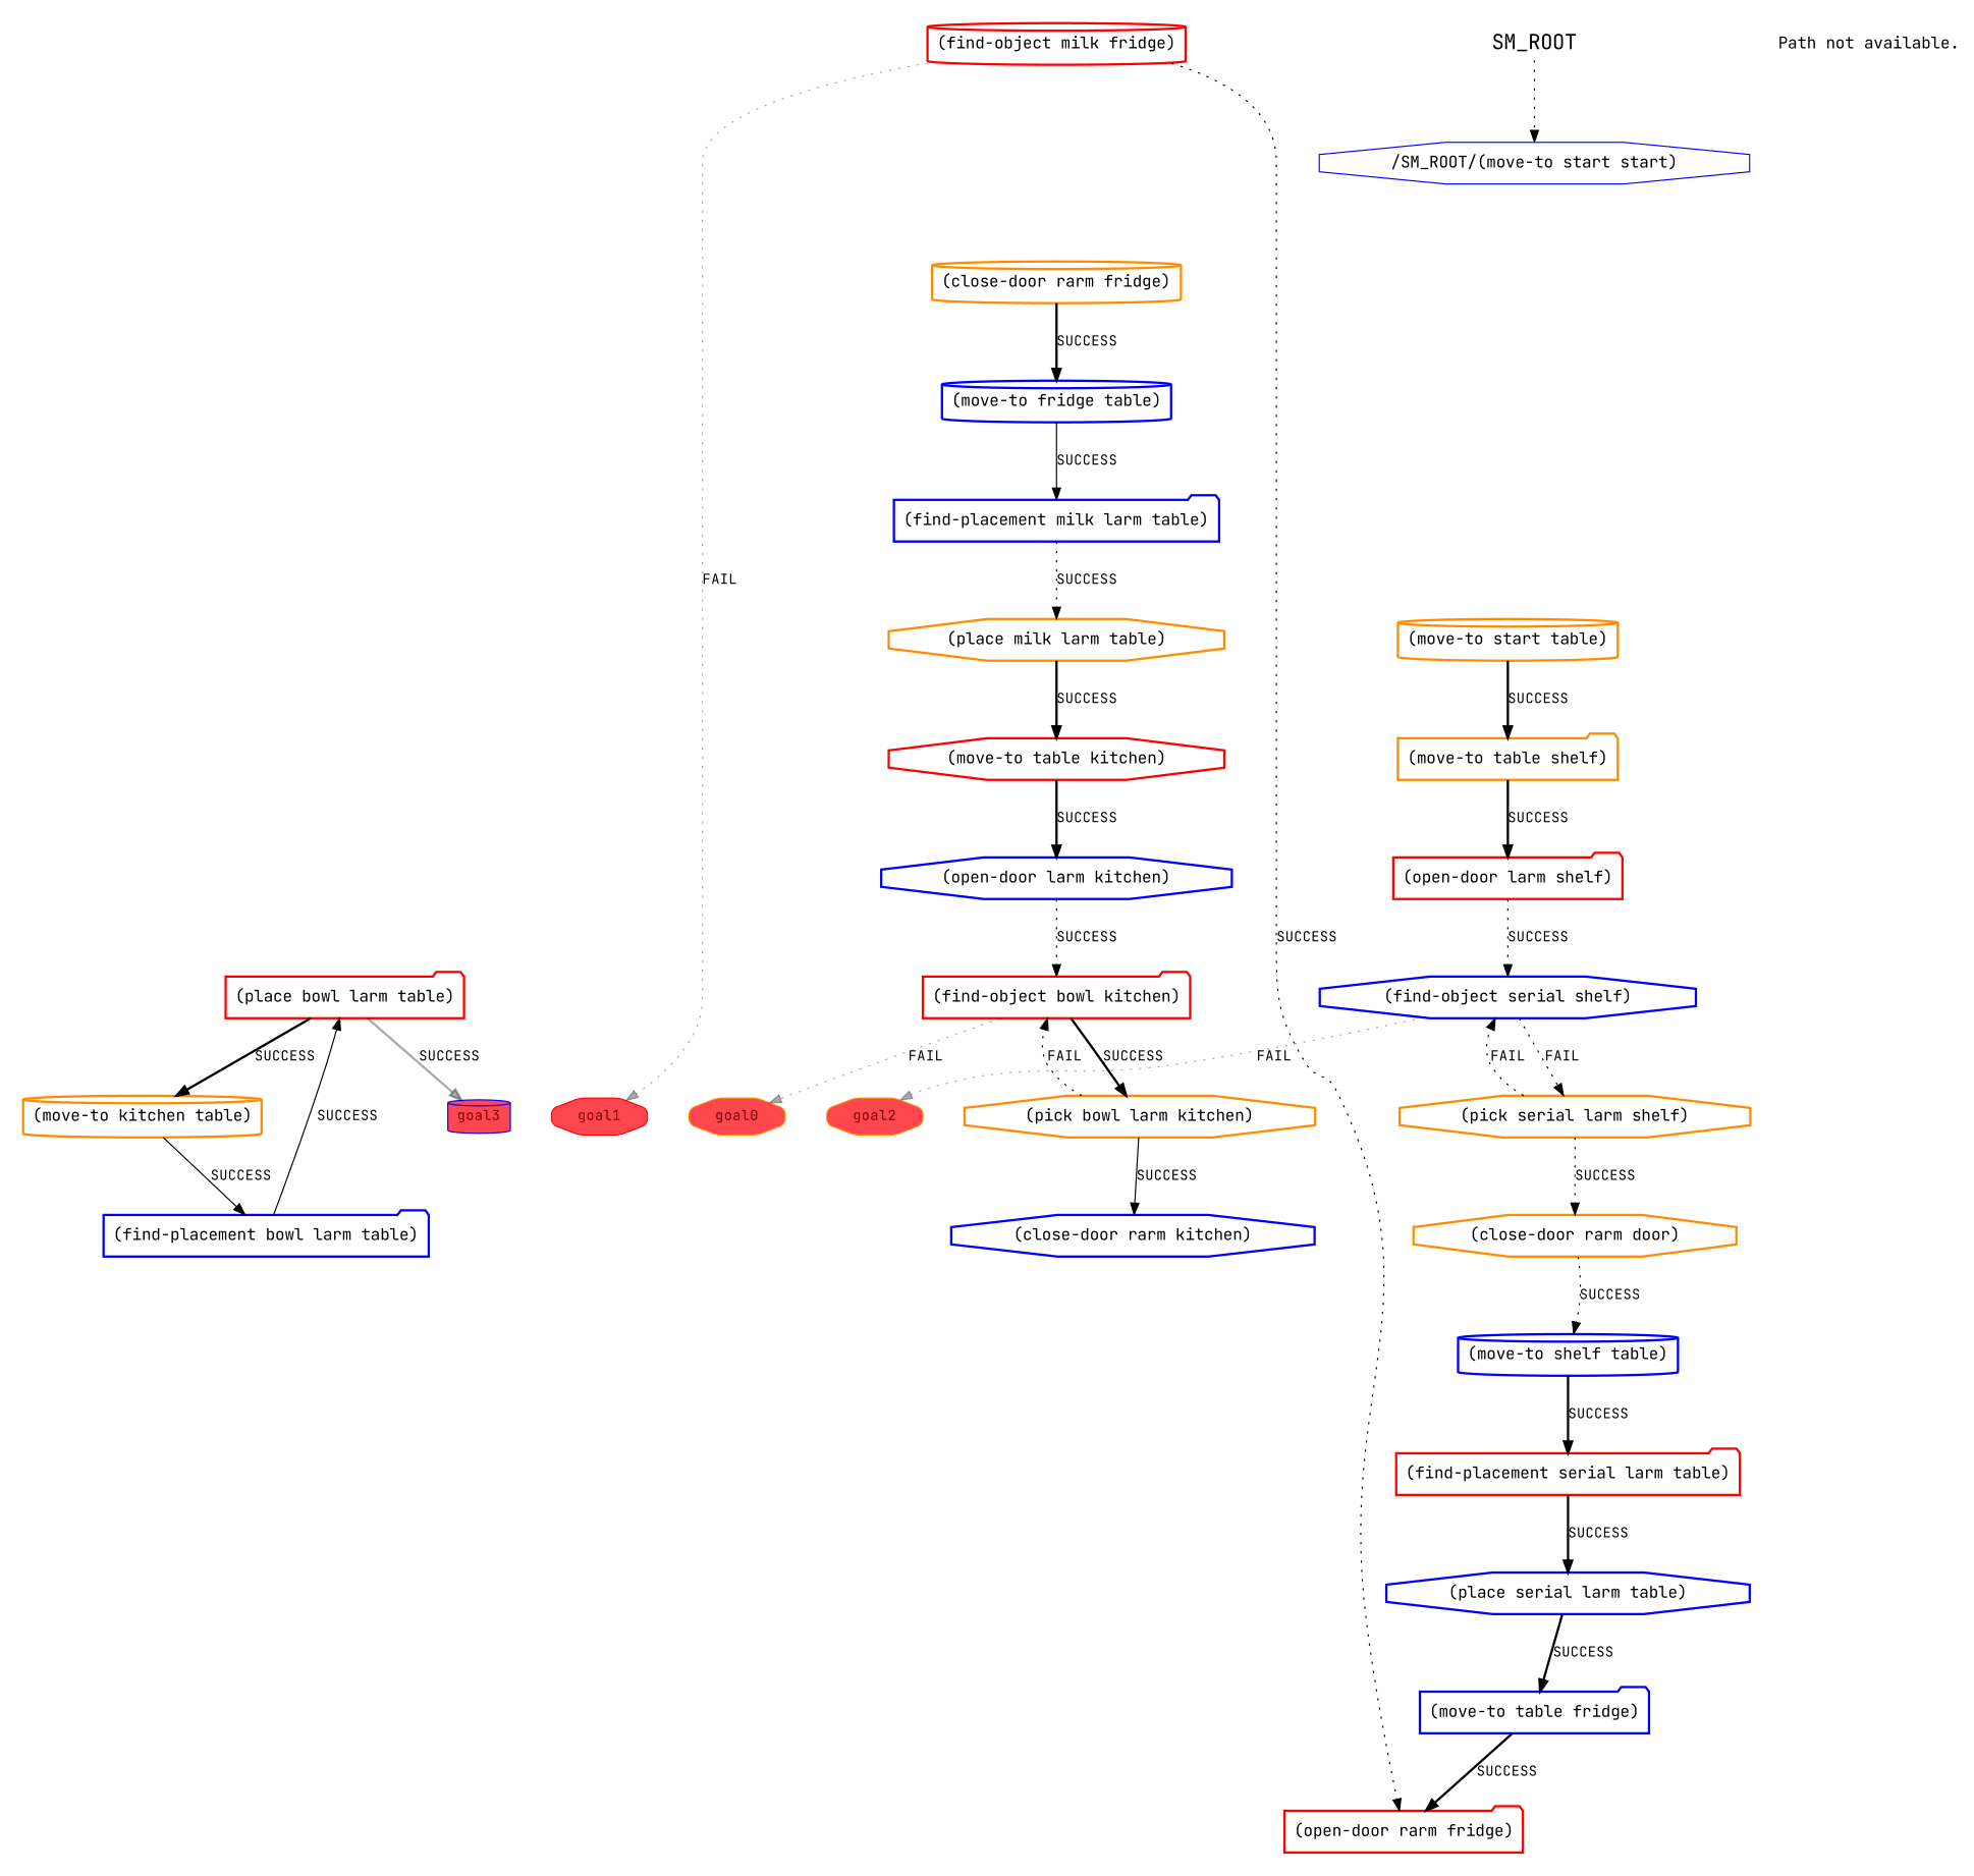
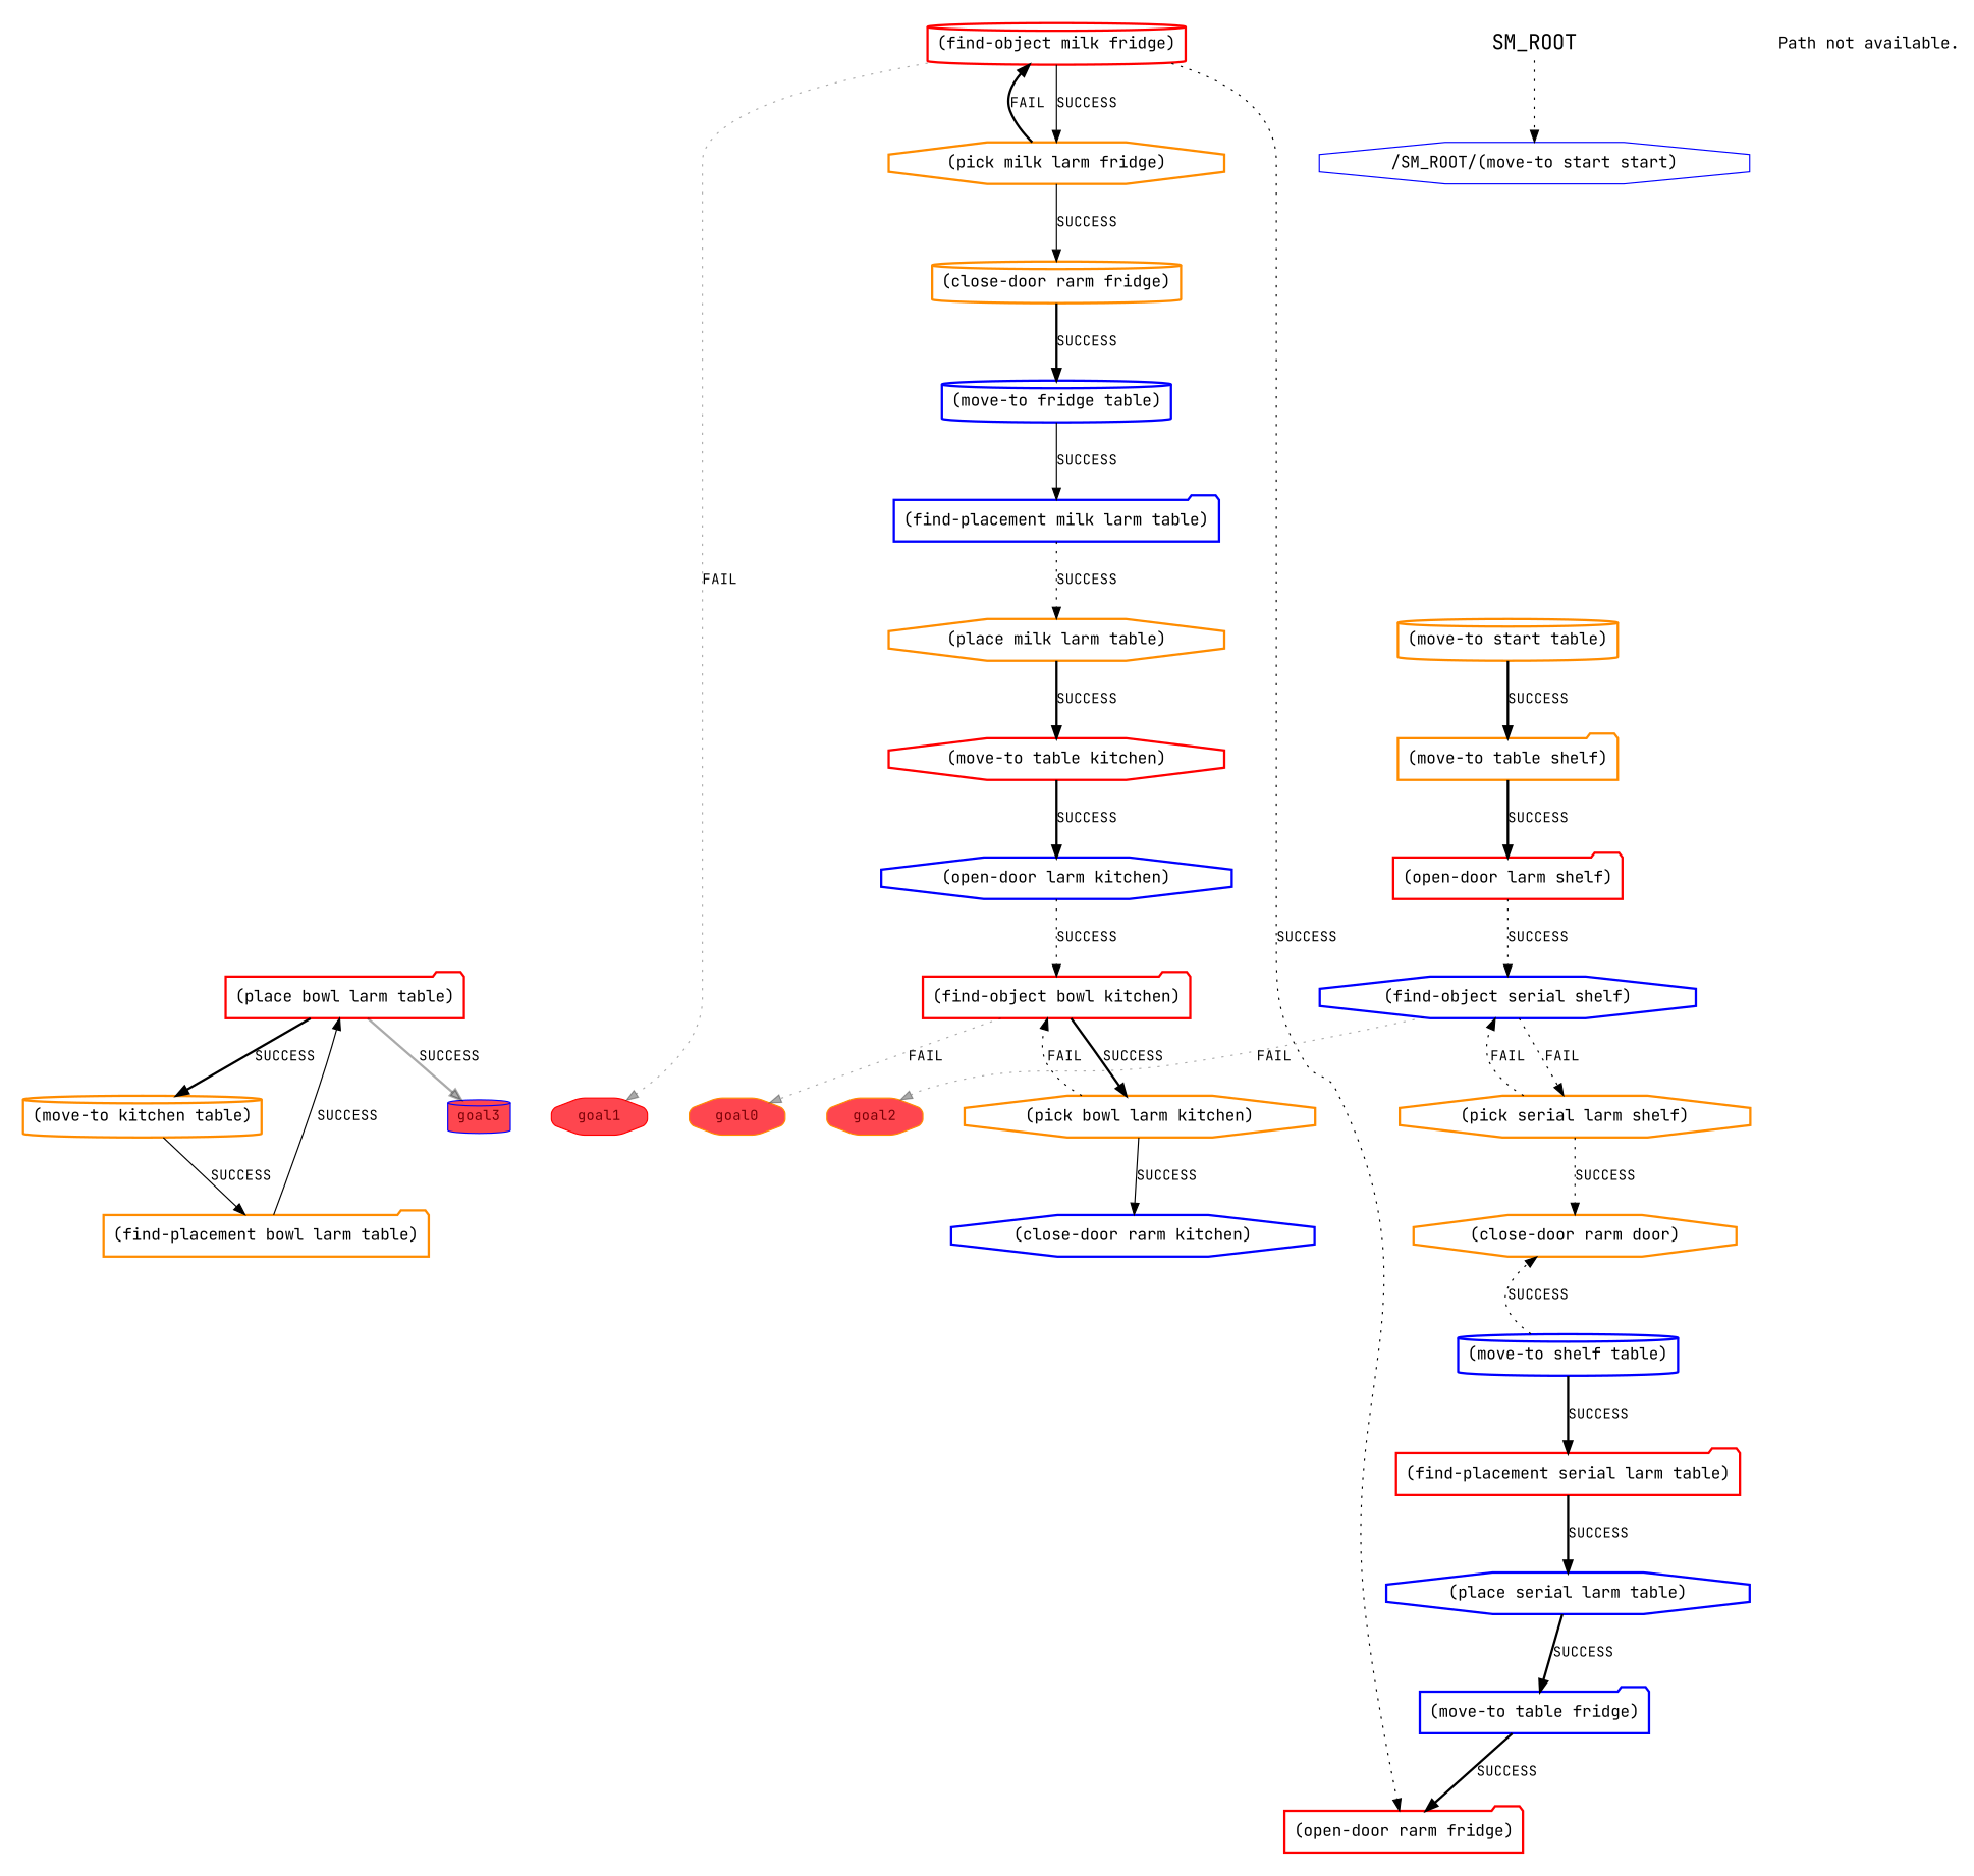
  digraph {
    clusterrank=local
    compound=true
    fontname="JetBrains Mono"
    labeljust=l
    mclimit=5
    minlen=2
    nodesep=0.5
    outputmode=nodesfirst
    ranksep=0.75
    node [color=darkorange fillcolor="#FFFFFF00" fontname="JetBrains Mono" shape=octagon style="filled,setlinewidth(2)"]
    edge [fontname="JetBrains Mono" fontsize=12 style=dotted]
    n1 [color=blue fillcolor="#FE464f" fontcolor="#780006" fontsize=12 height=0.3 label=goal3 shape=cylinder style="filled,rounded"]
    n2 [fillcolor="#FE464f" fontcolor="#780006" fontsize=12 height=0.3 label=goal2 style="filled,rounded"]
    n3 [color=red fillcolor="#FE464f" fontcolor="#780006" fontsize=12 height=0.3 label=goal1 style="filled,rounded"]
    n4 [fillcolor="#FE464f" fontcolor="#780006" fontsize=12 height=0.3 label=goal0 style="filled,rounded"]
    n5 [fontsize=18 fontweight=18 height=0.01 label=SM_ROOT rank=min shape=plaintext fillcolor="" style=""]
    n6 [color=blue label="/SM_ROOT/(move-to start start)" fillcolor="" style=""]
    n7 [label="(move-to start table)" shape=cylinder]
    n8 [label="(move-to table shelf)" shape=folder]
    n9 [color=red label="(open-door larm shelf)" shape=folder]
    n10 [color=blue label="(find-object serial shelf)"]
    n11 [label="(pick serial larm shelf)"]
    n12 [label="(close-door rarm door)"]
    n13 [color=blue label="(move-to shelf table)" shape=cylinder]
    n14 [color=red label="(find-placement serial larm table)" shape=folder]
    n15 [color=blue label="(place serial larm table)"]
    n16 [color=blue label="(move-to table fridge)" shape=folder]
    n17 [color=red label="(open-door rarm fridge)" shape=folder]
    n18 [color=red label="(find-object milk fridge)" shape=cylinder]
+   n19 [label="(pick milk larm fridge)"]
    n20 [label="(close-door rarm fridge)" shape=cylinder]
    n21 [color=blue label="(move-to fridge table)" shape=cylinder]
    n22 [color=blue label="(find-placement milk larm table)" shape=folder]
    n23 [label="(place milk larm table)"]
    n24 [color=red label="(move-to table kitchen)"]
    n25 [color=blue label="(open-door larm kitchen)"]
    n26 [color=red label="(find-object bowl kitchen)" shape=folder]
    n27 [label="(pick bowl larm kitchen)"]
    n28 [color=blue label="(close-door rarm kitchen)"]
    n29 [label="(move-to kitchen table)" shape=cylinder]
-   n30 [color=blue label="(find-placement bowl larm table)" shape=folder]
+   n30 [label="(find-placement bowl larm table)" shape=folder]
    n31 [color=red label="(place bowl larm table)" shape=folder]
    n32 [color=blue label="Path not available." shape=plaintext fillcolor="" style=""]
    subgraph cluster_1 {
      color="#00000000"
      fillcolor="#0000000F"
      n5
      n6
      n7
      n8
      n9
      n10
      n11
      n12
      n13
      n14
      n15
      n16
      n17
      n18
+     n19
      n20
      n21
      n22
      n23
      n24
      n25
      n26
      n27
      n28
      n29
      n30
      n31
      subgraph cluster_2 {
        color="#FFFFFFFF"
        fillcolor="#FFFFFF00"
        rank=sink
        style="rounded,filled"
        n1
        n2
        n3
        n4
      }
    }
    n5 -> n6
    n7 -> n8 [label=SUCCESS style=bold]
    n8 -> n9 [label=SUCCESS style=bold]
    n9 -> n10 [label=SUCCESS]
    n10 -> n2 [color="#00000055" label=FAIL]
    n10 -> n11 [label=FAIL]
    n11 -> n10 [label=FAIL]
    n11 -> n12 [label=SUCCESS]
-   n12 -> n13 [label=SUCCESS]
+   n13 -> n12 [label=SUCCESS]
    n13 -> n14 [label=SUCCESS style=bold]
    n14 -> n15 [label=SUCCESS style=bold]
    n15 -> n16 [label=SUCCESS style=bold]
    n16 -> n17 [label=SUCCESS style=bold]
    n18 -> n3 [color="#00000055" label=FAIL]
    n18 -> n17 [label=SUCCESS]
+   n18 -> n19 [label=SUCCESS style=solid]
+   n19 -> n18 [label=FAIL style=bold]
+   n19 -> n20 [label=SUCCESS style=solid]
    n20 -> n21 [label=SUCCESS style=bold]
    n21 -> n22 [label=SUCCESS style=solid]
    n22 -> n23 [label=SUCCESS]
    n23 -> n24 [label=SUCCESS style=bold]
    n24 -> n25 [label=SUCCESS style=bold]
    n25 -> n26 [label=SUCCESS]
    n26 -> n4 [color="#00000055" label=FAIL]
    n26 -> n27 [label=SUCCESS style=bold]
    n27 -> n26 [label=FAIL]
    n27 -> n28 [label=SUCCESS style=solid]
    n29 -> n30 [label=SUCCESS style=solid]
    n30 -> n31 [label=SUCCESS style=solid]
    n31 -> n1 [color="#00000055" label=SUCCESS style=bold]
    n31 -> n29 [label=SUCCESS style=bold]
  }
